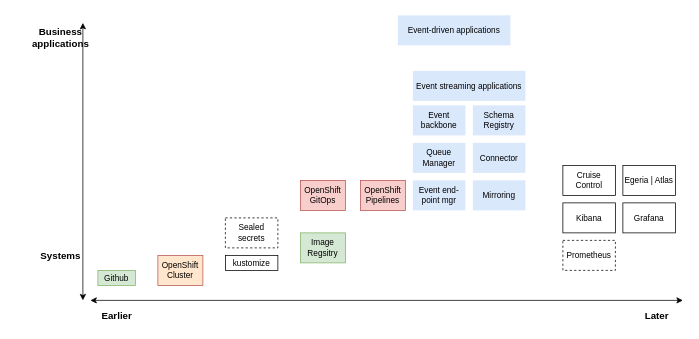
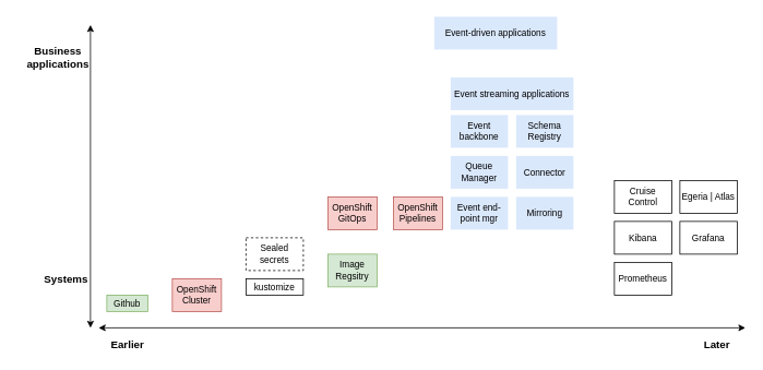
  <mxCell id="0" />
  <mxCell id="1" parent="0" />
  <mxCell id="2" value="" style="endArrow=classic;startArrow=classic;html=1;" edge="1" parent="1"><mxGeometry width="50" height="50" relative="1" as="geometry"><mxPoint x="120" y="400" as="sourcePoint" /><mxPoint x="910" y="400" as="targetPoint" /></mxGeometry></mxCell>
  <mxCell id="3" value="Github" style="rounded=0;whiteSpace=wrap;html=1;fillColor=#d5e8d4;strokeColor=#82b366;fontSize=11;" vertex="1" parent="1"><mxGeometry x="130" y="360" width="50" height="20" as="geometry" /></mxCell>
- <mxCell id="4" value="OpenShift Cluster" style="rounded=0;whiteSpace=wrap;html=1;fillColor=#ffe6cc;strokeColor=#b85450;fontSize=11;" vertex="1" parent="1"><mxGeometry x="210" y="340" width="60" height="40" as="geometry" /></mxCell>
+ <mxCell id="4" value="OpenShift Cluster" style="rounded=0;whiteSpace=wrap;html=1;fillColor=#f8cecc;strokeColor=#b85450;fontSize=11;" vertex="1" parent="1"><mxGeometry x="210" y="340" width="60" height="40" as="geometry" /></mxCell>
  <mxCell id="5" value="kustomize" style="rounded=0;whiteSpace=wrap;html=1;fontSize=11;" vertex="1" parent="1"><mxGeometry x="300" y="340" width="70" height="20" as="geometry" /></mxCell>
  <mxCell id="6" value="Sealed secrets" style="rounded=0;whiteSpace=wrap;html=1;fontSize=11;dashed=1;" vertex="1" parent="1"><mxGeometry x="300" y="290" width="70" height="40" as="geometry" /></mxCell>
  <mxCell id="7" value="OpenShift GitOps" style="rounded=0;whiteSpace=wrap;html=1;fillColor=#f8cecc;strokeColor=#b85450;fontSize=11;" vertex="1" parent="1"><mxGeometry x="400" y="240" width="60" height="40" as="geometry" /></mxCell>
  <mxCell id="8" value="OpenShift Pipelines" style="rounded=0;whiteSpace=wrap;html=1;fillColor=#f8cecc;strokeColor=#b85450;fontSize=11;" vertex="1" parent="1"><mxGeometry x="480" y="240" width="60" height="40" as="geometry" /></mxCell>
  <mxCell id="9" value="Image Regsitry" style="rounded=0;whiteSpace=wrap;html=1;fillColor=#d5e8d4;strokeColor=#82b366;fontSize=11;" vertex="1" parent="1"><mxGeometry x="400" y="310" width="60" height="40" as="geometry" /></mxCell>
  <mxCell id="10" value="Kibana" style="rounded=0;whiteSpace=wrap;html=1;fontSize=11;" vertex="1" parent="1"><mxGeometry x="750" y="270" width="70" height="40" as="geometry" /></mxCell>
- <mxCell id="11" value="Prometheus" style="rounded=0;whiteSpace=wrap;html=1;fontSize=11;dashed=1;" vertex="1" parent="1"><mxGeometry x="750" y="320" width="70" height="40" as="geometry" /></mxCell>
+ <mxCell id="11" value="Prometheus" style="rounded=0;whiteSpace=wrap;html=1;fontSize=11;" vertex="1" parent="1"><mxGeometry x="750" y="320" width="70" height="40" as="geometry" /></mxCell>
  <mxCell id="12" value="Grafana" style="rounded=0;whiteSpace=wrap;html=1;fontSize=11;" vertex="1" parent="1"><mxGeometry x="830" y="270" width="70" height="40" as="geometry" /></mxCell>
  <mxCell id="13" value="Event-driven applications" style="rounded=0;whiteSpace=wrap;html=1;fontSize=11;fillColor=#dae8fc;strokeColor=none;" vertex="1" parent="1"><mxGeometry x="530" y="20" width="150" height="40" as="geometry" /></mxCell>
  <mxCell id="14" value="Event backbone" style="rounded=0;whiteSpace=wrap;html=1;fontSize=11;fillColor=#dae8fc;strokeColor=none;" vertex="1" parent="1"><mxGeometry x="550" y="140" width="70" height="40" as="geometry" /></mxCell>
  <mxCell id="15" value="Queue Manager" style="rounded=0;whiteSpace=wrap;html=1;fontSize=11;fillColor=#dae8fc;strokeColor=none;" vertex="1" parent="1"><mxGeometry x="550" y="190" width="70" height="40" as="geometry" /></mxCell>
  <mxCell id="16" value="Event end-point mgr" style="rounded=0;whiteSpace=wrap;html=1;fontSize=11;fillColor=#dae8fc;strokeColor=none;" vertex="1" parent="1"><mxGeometry x="550" y="240" width="70" height="40" as="geometry" /></mxCell>
  <mxCell id="17" value="Schema Registry" style="rounded=0;whiteSpace=wrap;html=1;fontSize=11;fillColor=#dae8fc;strokeColor=none;" vertex="1" parent="1"><mxGeometry x="630" y="140" width="70" height="40" as="geometry" /></mxCell>
  <mxCell id="18" value="Connector" style="rounded=0;whiteSpace=wrap;html=1;fontSize=11;fillColor=#dae8fc;strokeColor=none;" vertex="1" parent="1"><mxGeometry x="630" y="190" width="70" height="40" as="geometry" /></mxCell>
  <mxCell id="19" value="" style="endArrow=classic;startArrow=classic;html=1;" edge="1" parent="1"><mxGeometry width="50" height="50" relative="1" as="geometry"><mxPoint x="110" y="400" as="sourcePoint" /><mxPoint x="110" y="30" as="targetPoint" /></mxGeometry></mxCell>
- <mxCell id="20" value="Business &lt;br style=&quot;font-size: 13px;&quot;&gt;applications" style="text;html=1;fontSize=13;fontStyle=1;verticalAlign=middle;align=center;fillColor=none;" vertex="1" parent="1"><mxGeometry x="30" y="30" width="100" height="40" as="geometry" /></mxCell>
+ <mxCell id="20" value="Business &lt;br style=&quot;font-size: 13px;&quot;&gt;applications" style="text;html=1;fontSize=13;fontStyle=1;verticalAlign=middle;align=center;fillColor=none;" vertex="1" parent="1"><mxGeometry x="20" y="50" width="100" height="40" as="geometry" /></mxCell>
  <mxCell id="21" value="Systems" style="text;html=1;fontSize=13;fontStyle=1;verticalAlign=middle;align=center;fillColor=none;" vertex="1" parent="1"><mxGeometry x="30" y="320" width="100" height="40" as="geometry" /></mxCell>
  <mxCell id="22" value="Earlier" style="text;html=1;fontSize=13;fontStyle=1;verticalAlign=middle;align=center;fillColor=none;" vertex="1" parent="1"><mxGeometry x="130" y="410" width="50" height="20" as="geometry" /></mxCell>
  <mxCell id="23" value="Later" style="text;html=1;fontSize=13;fontStyle=1;verticalAlign=middle;align=center;fillColor=none;" vertex="1" parent="1"><mxGeometry x="850" y="410" width="50" height="20" as="geometry" /></mxCell>
  <mxCell id="24" value="Mirroring" style="rounded=0;whiteSpace=wrap;html=1;fontSize=11;fillColor=#dae8fc;strokeColor=none;" vertex="1" parent="1"><mxGeometry x="630" y="240" width="70" height="40" as="geometry" /></mxCell>
  <mxCell id="25" value="Cruise Control" style="rounded=0;whiteSpace=wrap;html=1;fontSize=11;" vertex="1" parent="1"><mxGeometry x="750" y="220" width="70" height="40" as="geometry" /></mxCell>
  <mxCell id="26" value="Egeria | Atlas" style="rounded=0;whiteSpace=wrap;html=1;fontSize=11;" vertex="1" parent="1"><mxGeometry x="830" y="220" width="70" height="40" as="geometry" /></mxCell>
  <mxCell id="27" value="Event streaming applications" style="rounded=0;whiteSpace=wrap;html=1;fontSize=11;fillColor=#dae8fc;strokeColor=none;" vertex="1" parent="1"><mxGeometry x="550" y="94" width="150" height="40" as="geometry" /></mxCell>
